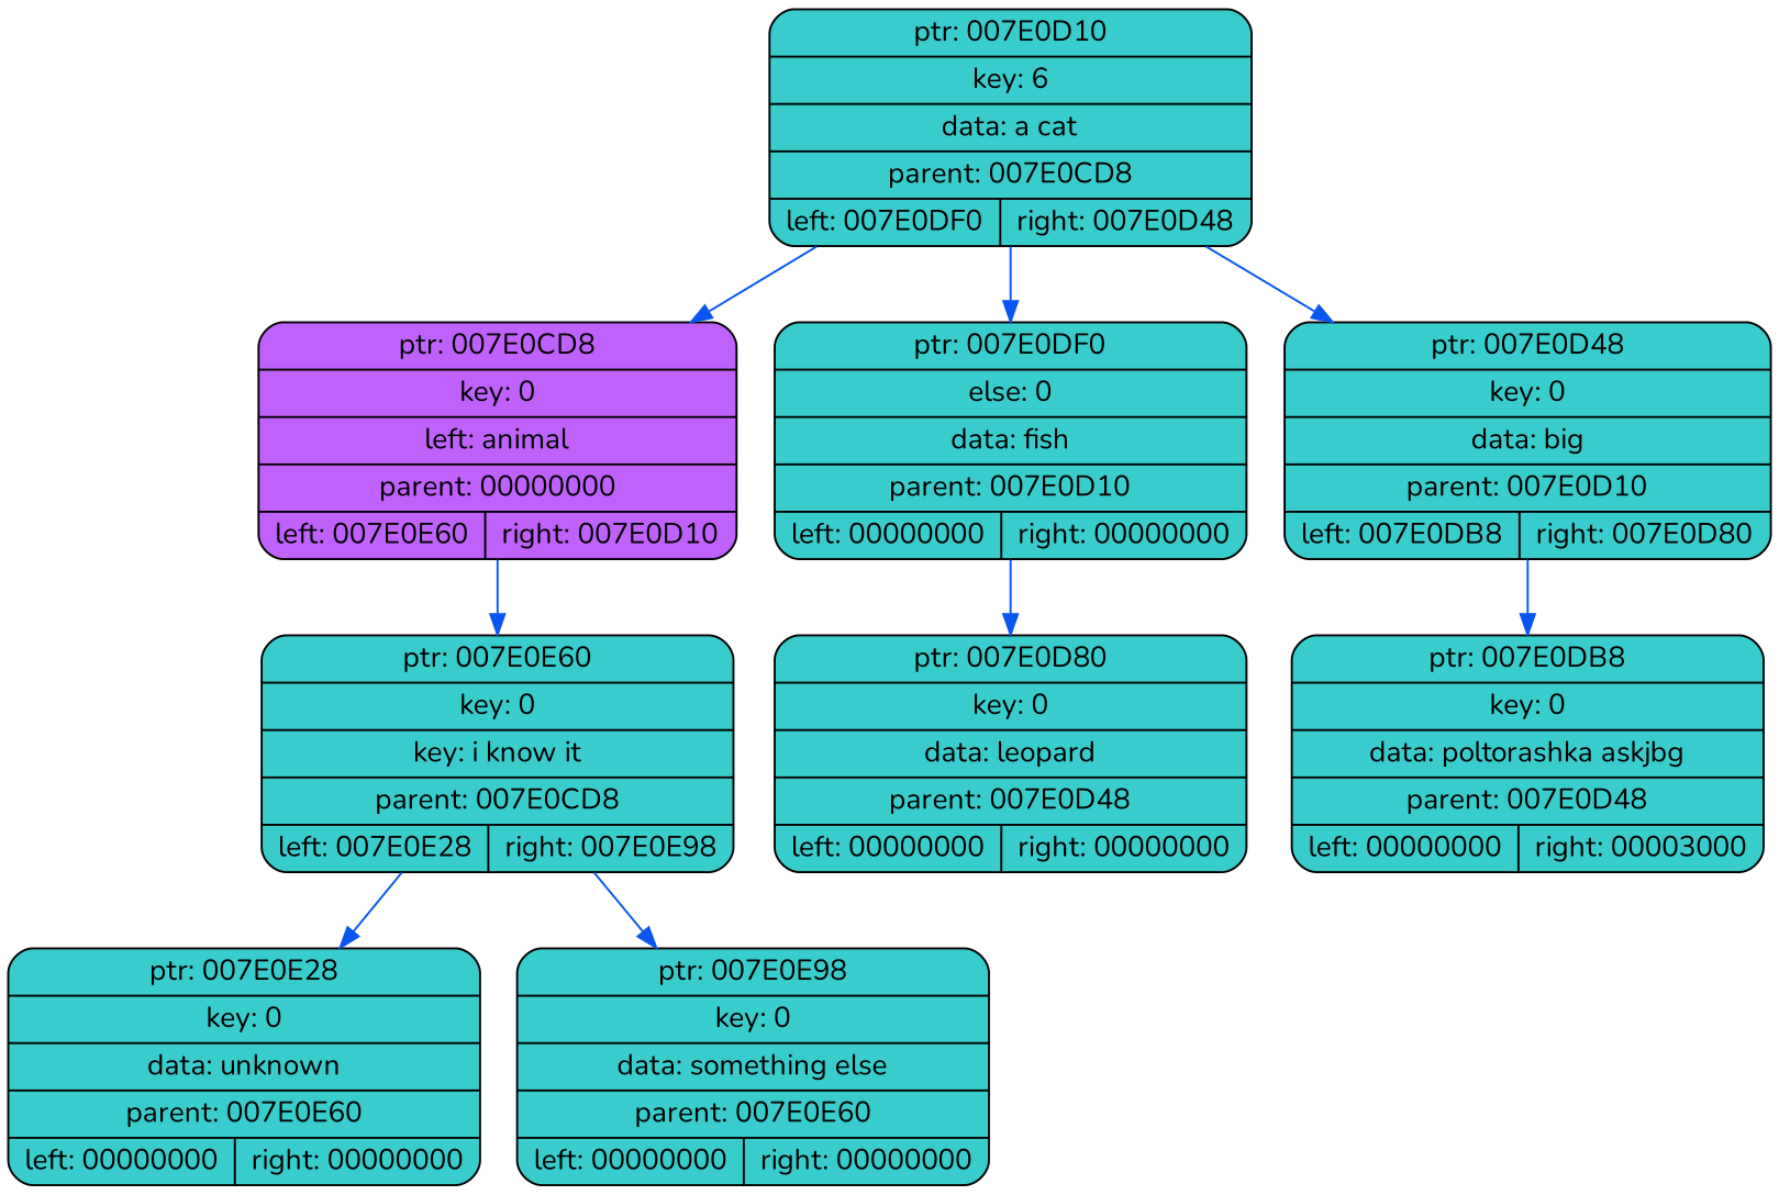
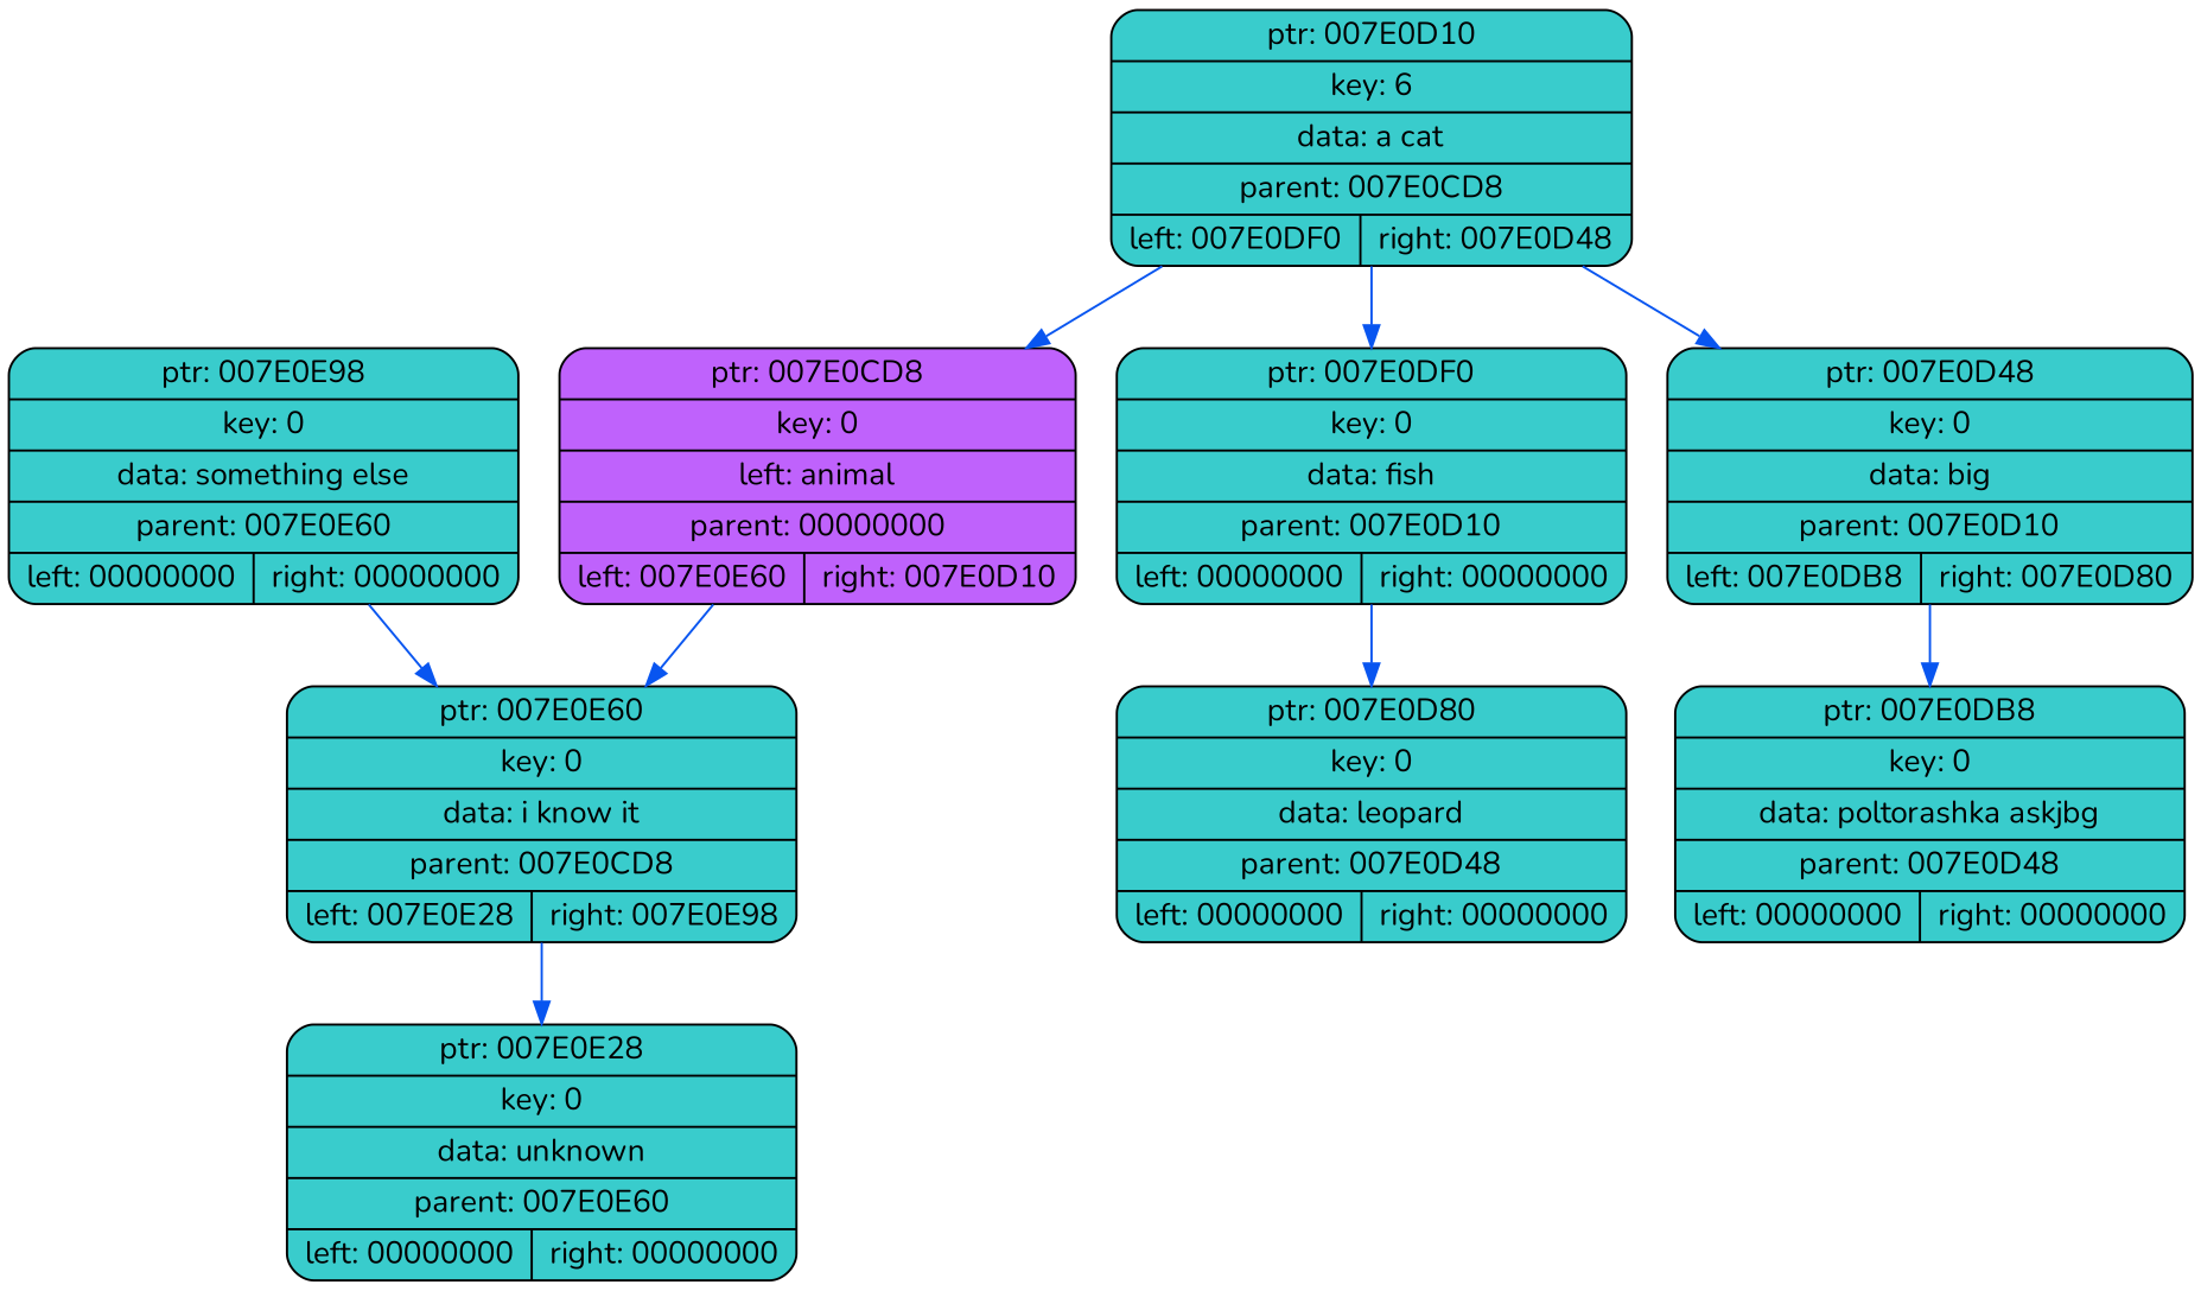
  digraph {
    fontname=Nunito
    rankdir=TP
    node [fillcolor="#39CCCC" fontname=Nunito shape=record style="rounded,filled"]
    edge [color="#0855F0" fontname=Nunito]
    n1 [fillcolor="#BF62FC" label="{ ptr: 007E0CD8 | key: 0 | left: animal| parent: 00000000| { left: 007E0E60 | right: 007E0D10 }}"]
-   n2 [label="{ ptr: 007E0E60 | key: 0 | key: i know it\n| parent: 007E0CD8 | { left: 007E0E28 | right: 007E0E98 }}"]
+   n2 [label="{ ptr: 007E0E60 | key: 0 | data: i know it\n| parent: 007E0CD8 | { left: 007E0E28 | right: 007E0E98 }}"]
    n3 [label="{ ptr: 007E0E28 | key: 0 | data: unknown| parent: 007E0E60 | { left: 00000000 | right: 00000000 }}"]
    n4 [label="{ ptr: 007E0E98 | key: 0 | data: something else\n| parent: 007E0E60 | { left: 00000000 | right: 00000000 }}"]
    n5 [label="{ ptr: 007E0D10 | key: 6 | data: a cat| parent: 007E0CD8 | { left: 007E0DF0 | right: 007E0D48 }}"]
-   n6 [label="{ ptr: 007E0DF0 | else: 0 | data: fish| parent: 007E0D10 | { left: 00000000 | right: 00000000 }}"]
+   n6 [label="{ ptr: 007E0DF0 | key: 0 | data: fish| parent: 007E0D10 | { left: 00000000 | right: 00000000 }}"]
    n7 [label="{ ptr: 007E0D48 | key: 0 | data: big| parent: 007E0D10 | { left: 007E0DB8 | right: 007E0D80 }}"]
    n8 [label="{ ptr: 007E0D80 | key: 0 | data: leopard| parent: 007E0D48 | { left: 00000000 | right: 00000000 }}"]
-   n9 [label="{ ptr: 007E0DB8 | key: 0 | data: poltorashka askjbg| parent: 007E0D48 | { left: 00000000 | right: 00003000 }}"]
+   n9 [label="{ ptr: 007E0DB8 | key: 0 | data: poltorashka askjbg| parent: 007E0D48 | { left: 00000000 | right: 00000000 }}"]
    n1 -> n2
    n2 -> n3
-   n2 -> n4
+   n4 -> n2
    n5 -> n1
    n5 -> n6
    n5 -> n7
    n6 -> n8
    n7 -> n9
  }
